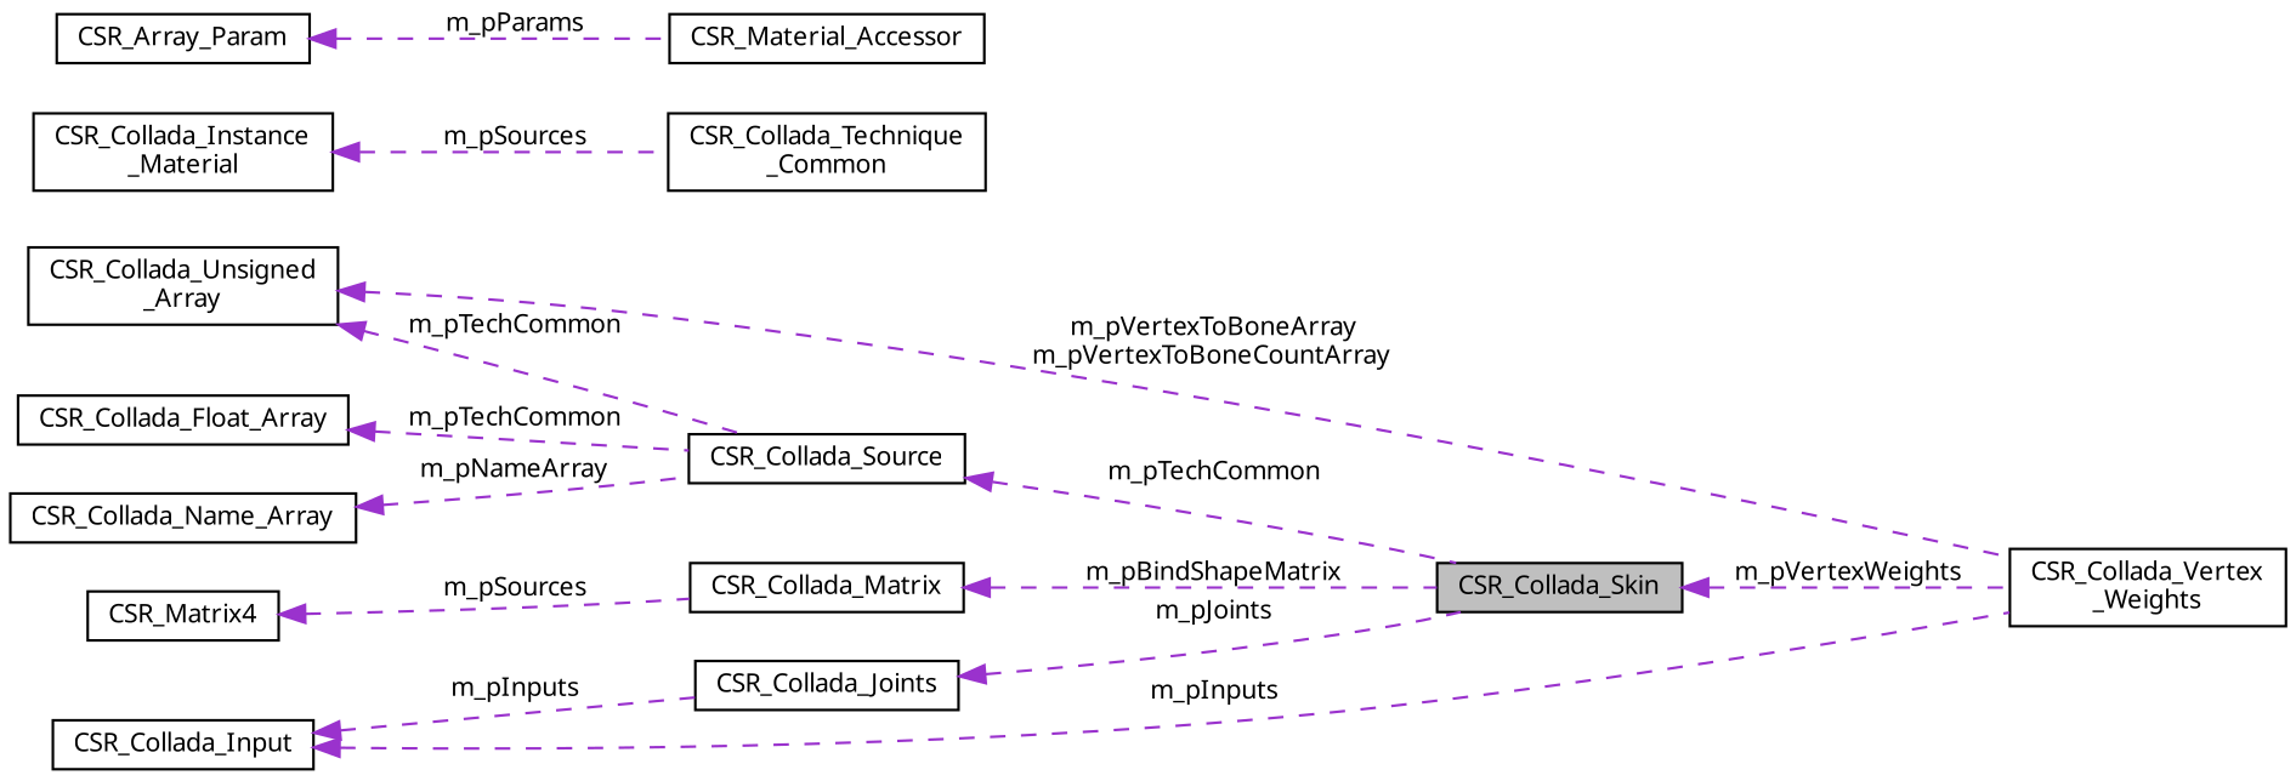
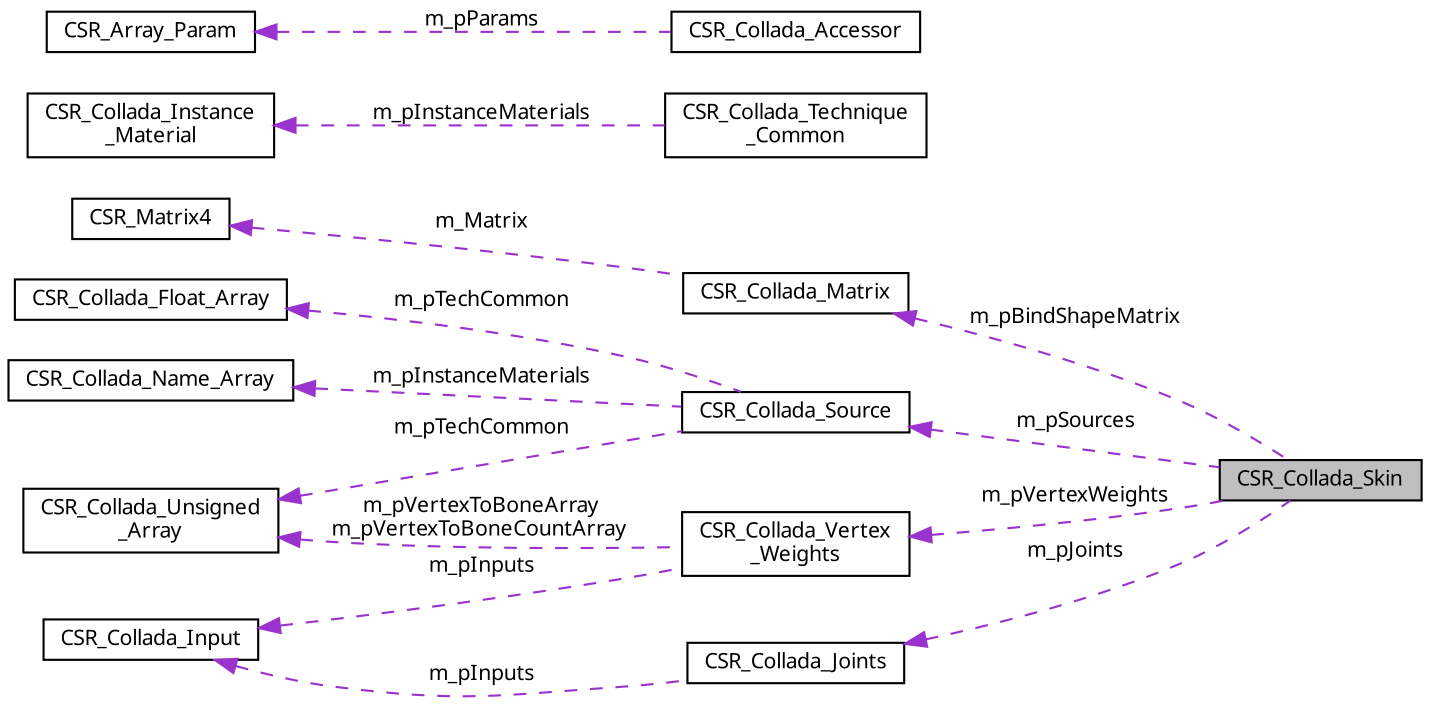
  digraph {
    fontname="Noto Sans"
    rankdir=LR
    node [color=black fillcolor=white fontname="Noto Sans" fontsize=10 shape=record style=filled]
    edge [color=darkorchid3 dir=back fontname="Noto Sans" fontsize=10 labelfontname=Helvetica labelfontsize=10 style=dashed]
    n1 [fillcolor=grey75 fontcolor=black height=0.2 label=CSR_Collada_Skin width=0.4]
    n2 [height=0.2 label=CSR_Collada_Matrix width=0.4]
    n3 [height=0.2 label=CSR_Matrix4 width=0.4]
    n4 [height=0.2 label=CSR_Collada_Source width=0.4]
    n5 [height=0.2 label=CSR_Collada_Float_Array width=0.4]
    n6 [height=0.2 label=CSR_Collada_Name_Array width=0.4]
    n7 [height=0.2 label="CSR_Collada_Technique\l_Common" width=0.4]
-   n8 [height=0.2 label=CSR_Material_Accessor width=0.4]
+   n8 [height=0.2 label=CSR_Collada_Accessor width=0.4]
    n9 [height=0.2 label=CSR_Array_Param width=0.4]
    n10 [height=0.2 label="CSR_Collada_Instance\l_Material" width=0.4]
    n11 [height=0.2 label=CSR_Collada_Joints width=0.4]
    n12 [height=0.2 label=CSR_Collada_Input width=0.4]
    n13 [height=0.2 label="CSR_Collada_Vertex\l_Weights" width=0.4]
    n14 [height=0.2 label="CSR_Collada_Unsigned\l_Array" width=0.4]
    n2 -> n1 [label=" m_pBindShapeMatrix"]
-   n3 -> n2 [label=" m_pSources"]
-   n4 -> n1 [label=" m_pTechCommon"]
+   n3 -> n2 [label=" m_Matrix"]
+   n4 -> n1 [label=" m_pSources"]
    n5 -> n4 [label=" m_pTechCommon"]
-   n6 -> n4 [label=" m_pNameArray"]
+   n6 -> n4 [label=" m_pInstanceMaterials"]
    n9 -> n8 [label=" m_pParams"]
-   n10 -> n7 [label=" m_pSources"]
+   n10 -> n7 [label=" m_pInstanceMaterials"]
    n11 -> n1 [label=" m_pJoints"]
    n12 -> n11 [label=" m_pInputs"]
    n12 -> n13 [label=" m_pInputs"]
-   n1 -> n13 [label=" m_pVertexWeights"]
+   n13 -> n1 [label=" m_pVertexWeights"]
    n14 -> n4 [label=" m_pTechCommon"]
    n14 -> n13 [label=" m_pVertexToBoneArray\nm_pVertexToBoneCountArray"]
  }
